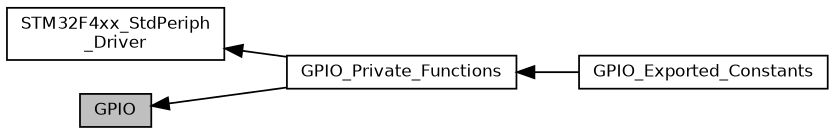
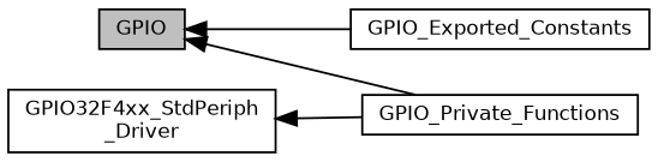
  digraph {
    rankdir=LR
    node [color=black fillcolor=white fontname=Helvetica fontsize=10 shape=record style=filled]
    edge [dir=back fontname=Helvetica fontsize=10 labelfontname=Helvetica labelfontsize=10 shape=plaintext style=solid]
    n1 [height=0.2 label=GPIO_Exported_Constants width=0.4]
    n2 [height=0.2 label=GPIO_Private_Functions width=0.4]
-   n3 [height=0.2 label="STM32F4xx_StdPeriph\l_Driver" width=0.4]
+   n3 [height=0.2 label="GPIO32F4xx_StdPeriph\l_Driver" width=0.4]
    n4 [fillcolor=grey75 fontcolor=black height=0.2 label=GPIO width=0.4]
    n3 -> n2
-   n2 -> n1
+   n4 -> n1
    n4 -> n2
  }
